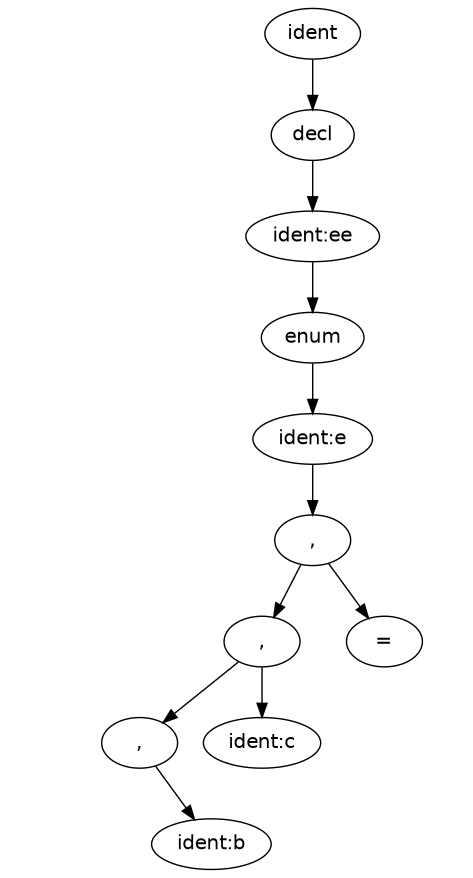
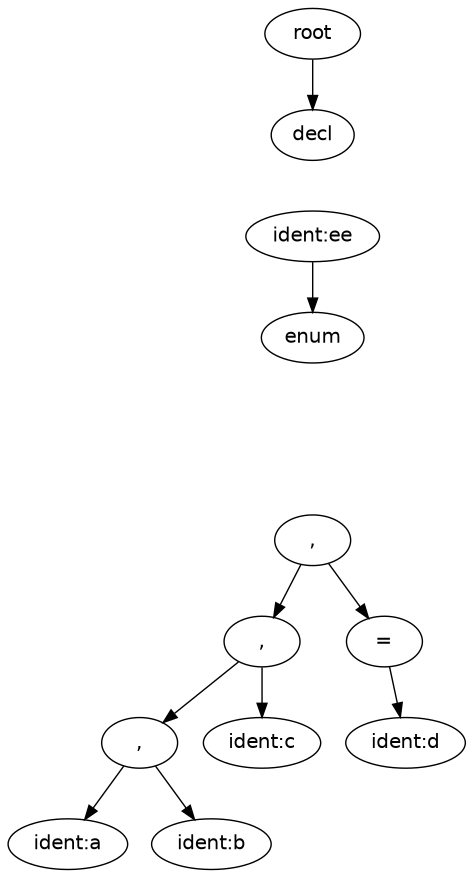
  digraph {
    fontname="DejaVu Sans"
    node [fontname="DejaVu Sans"]
    edge [fontname="DejaVu Sans"]
-   n1 [label=ident]
+   n1 [label=root]
    n2 [label=<decl>]
    n3 [label=<ident:ee>]
    n4 [label=<enum>]
-   n5 [label=<ident:e>]
    n6 [label=<,>]
    n7 [label=<,>]
    n8 [label=<=>]
    n9 [label=<,>]
    n10 [label=<ident:c>]
+   n11 [label=<ident:d>]
+   n12 [label=<ident:a>]
    n13 [label=<ident:b>]
    n1 -> n2
-   n2 -> n3
    n3 -> n4
-   n4 -> n5
-   n5 -> n6
    n6 -> n7
    n6 -> n8
    n7 -> n9
    n7 -> n10
+   n8 -> n11
+   n9 -> n12
    n9 -> n13
  }
